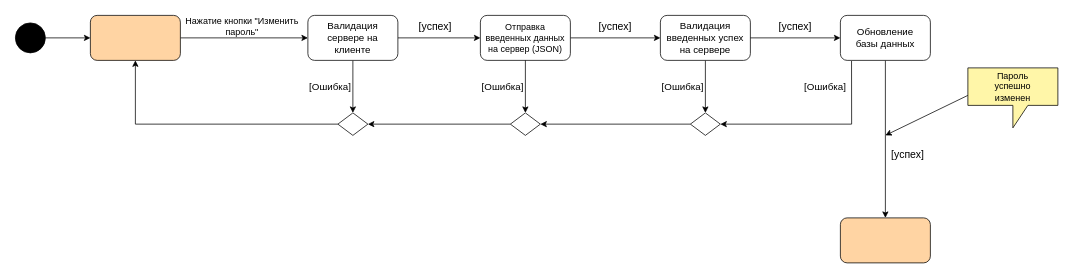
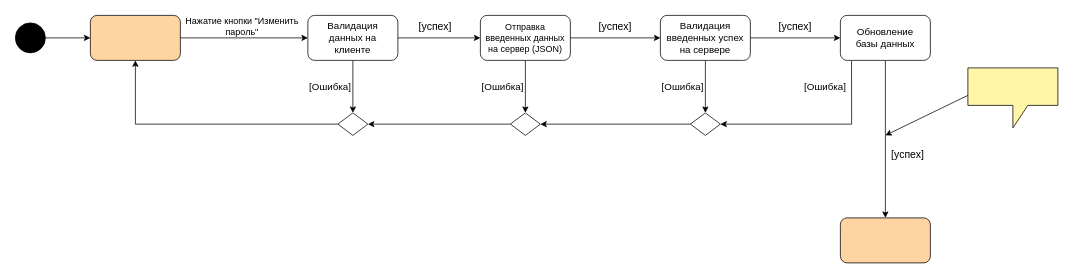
  <mxCell id="0" />
  <mxCell id="1" parent="0" />
  <mxCell id="2" style="edgeStyle=orthogonalEdgeStyle;rounded=0;orthogonalLoop=1;jettySize=auto;html=1;exitX=1;exitY=0.5;exitDx=0;exitDy=0;entryX=0;entryY=0.5;entryDx=0;entryDy=0;" edge="1" parent="1" source="3" target="5"><mxGeometry relative="1" as="geometry" /></mxCell>
  <mxCell id="3" value="" style="ellipse;whiteSpace=wrap;html=1;aspect=fixed;fillColor=#000000;" vertex="1" parent="1"><mxGeometry y="30" width="40" height="40" as="geometry" x="20" /></mxCell>
  <mxCell id="4" style="edgeStyle=orthogonalEdgeStyle;rounded=0;orthogonalLoop=1;jettySize=auto;html=1;exitX=1;exitY=0.5;exitDx=0;exitDy=0;entryX=0;entryY=0.5;entryDx=0;entryDy=0;" edge="1" parent="1" source="5" target="8"><mxGeometry relative="1" as="geometry" /></mxCell>
  <mxCell id="5" value="" style="rounded=1;whiteSpace=wrap;html=1;fillColor=#FFD4A3;" vertex="1" parent="1"><mxGeometry x="120" y="20" width="120" height="60" as="geometry" /></mxCell>
  <mxCell id="6" style="edgeStyle=orthogonalEdgeStyle;rounded=0;orthogonalLoop=1;jettySize=auto;html=1;exitX=0.5;exitY=1;exitDx=0;exitDy=0;entryX=0.5;entryY=0;entryDx=0;entryDy=0;" edge="1" parent="1" source="8" target="12"><mxGeometry relative="1" as="geometry" /></mxCell>
  <mxCell id="7" style="edgeStyle=orthogonalEdgeStyle;rounded=0;orthogonalLoop=1;jettySize=auto;html=1;exitX=1;exitY=0.5;exitDx=0;exitDy=0;entryX=0;entryY=0.5;entryDx=0;entryDy=0;" edge="1" parent="1" source="8" target="14"><mxGeometry relative="1" as="geometry" /></mxCell>
  <mxCell id="8" value="" style="rounded=1;whiteSpace=wrap;html=1;" vertex="1" parent="1"><mxGeometry x="410" y="20" width="120" height="60" as="geometry" /></mxCell>
  <mxCell id="9" value="Нажатие кнопки &quot;Изменить пароль&quot;" style="text;strokeColor=none;align=center;fillColor=none;html=1;verticalAlign=middle;whiteSpace=wrap;rounded=0;" vertex="1" parent="1"><mxGeometry x="235" y="20" width="175" height="30" as="geometry" /></mxCell>
- <mxCell id="10" value="Валидация сервере на клиенте" style="text;strokeColor=none;align=center;fillColor=none;html=1;verticalAlign=middle;whiteSpace=wrap;rounded=0;fontSize=13;" vertex="1" parent="1"><mxGeometry x="415" y="30" width="110" height="40" as="geometry" /></mxCell>
+ <mxCell id="10" value="Валидация данных на клиенте" style="text;strokeColor=none;align=center;fillColor=none;html=1;verticalAlign=middle;whiteSpace=wrap;rounded=0;fontSize=13;" vertex="1" parent="1"><mxGeometry x="415" y="30" width="110" height="40" as="geometry" /></mxCell>
  <mxCell id="11" style="edgeStyle=orthogonalEdgeStyle;rounded=0;orthogonalLoop=1;jettySize=auto;html=1;exitX=0;exitY=0.5;exitDx=0;exitDy=0;entryX=0.5;entryY=1;entryDx=0;entryDy=0;" edge="1" parent="1" source="12" target="5"><mxGeometry relative="1" as="geometry" /></mxCell>
  <mxCell id="12" value="" style="rhombus;whiteSpace=wrap;html=1;" vertex="1" parent="1"><mxGeometry x="450" y="150" width="40" height="30" as="geometry" /></mxCell>
  <mxCell id="13" style="edgeStyle=orthogonalEdgeStyle;rounded=0;orthogonalLoop=1;jettySize=auto;html=1;exitX=1;exitY=0.5;exitDx=0;exitDy=0;entryX=0;entryY=0.5;entryDx=0;entryDy=0;" edge="1" parent="1" source="14" target="23"><mxGeometry relative="1" as="geometry" /></mxCell>
  <mxCell id="14" value="" style="rounded=1;whiteSpace=wrap;html=1;" vertex="1" parent="1"><mxGeometry x="640" y="20" width="120" height="60" as="geometry" /></mxCell>
  <mxCell id="15" value="[успех]" style="text;strokeColor=none;align=center;fillColor=none;html=1;verticalAlign=middle;whiteSpace=wrap;rounded=0;fontSize=14;" vertex="1" parent="1"><mxGeometry x="550" y="20" width="60" height="30" as="geometry" /></mxCell>
  <mxCell id="16" value="[Ошибка]" style="text;strokeColor=none;align=center;fillColor=none;html=1;verticalAlign=middle;whiteSpace=wrap;rounded=0;fontSize=13;" vertex="1" parent="1"><mxGeometry x="410" y="100" width="60" height="30" as="geometry" /></mxCell>
  <mxCell id="17" style="edgeStyle=orthogonalEdgeStyle;rounded=0;orthogonalLoop=1;jettySize=auto;html=1;exitX=0.5;exitY=1;exitDx=0;exitDy=0;entryX=0.5;entryY=0;entryDx=0;entryDy=0;" edge="1" parent="1" source="18" target="20"><mxGeometry relative="1" as="geometry" /></mxCell>
  <mxCell id="18" value="Отправка введенных данных на сервер (JSON)" style="text;strokeColor=none;align=center;fillColor=none;html=1;verticalAlign=middle;whiteSpace=wrap;rounded=0;" vertex="1" parent="1"><mxGeometry x="645" y="20" width="110" height="60" as="geometry" /></mxCell>
  <mxCell id="19" style="edgeStyle=orthogonalEdgeStyle;rounded=0;orthogonalLoop=1;jettySize=auto;html=1;exitX=0;exitY=0.5;exitDx=0;exitDy=0;entryX=1;entryY=0.5;entryDx=0;entryDy=0;" edge="1" parent="1" source="20" target="12"><mxGeometry relative="1" as="geometry" /></mxCell>
  <mxCell id="20" value="" style="rhombus;whiteSpace=wrap;html=1;" vertex="1" parent="1"><mxGeometry x="680" y="150" width="40" height="30" as="geometry" /></mxCell>
  <mxCell id="21" value="[Ошибка]" style="text;strokeColor=none;align=center;fillColor=none;html=1;verticalAlign=middle;whiteSpace=wrap;rounded=0;fontSize=13;" vertex="1" parent="1"><mxGeometry x="640" y="100" width="60" height="30" as="geometry" /></mxCell>
  <mxCell id="22" style="edgeStyle=orthogonalEdgeStyle;rounded=0;orthogonalLoop=1;jettySize=auto;html=1;exitX=0.5;exitY=1;exitDx=0;exitDy=0;entryX=0.5;entryY=0;entryDx=0;entryDy=0;" edge="1" parent="1" source="23" target="25"><mxGeometry relative="1" as="geometry" /></mxCell>
  <mxCell id="23" value="" style="rounded=1;whiteSpace=wrap;html=1;" vertex="1" parent="1"><mxGeometry x="880" y="20" width="120" height="60" as="geometry" /></mxCell>
  <mxCell id="24" style="edgeStyle=orthogonalEdgeStyle;rounded=0;orthogonalLoop=1;jettySize=auto;html=1;exitX=0;exitY=0.5;exitDx=0;exitDy=0;entryX=1;entryY=0.5;entryDx=0;entryDy=0;" edge="1" parent="1" source="25" target="20"><mxGeometry relative="1" as="geometry" /></mxCell>
  <mxCell id="25" value="" style="rhombus;whiteSpace=wrap;html=1;" vertex="1" parent="1"><mxGeometry x="920" y="150" width="40" height="30" as="geometry" /></mxCell>
  <mxCell id="26" value="[Ошибка]" style="text;strokeColor=none;align=center;fillColor=none;html=1;verticalAlign=middle;whiteSpace=wrap;rounded=0;fontSize=13;" vertex="1" parent="1"><mxGeometry x="880" y="100" width="60" height="30" as="geometry" /></mxCell>
  <mxCell id="27" value="[успех]" style="text;strokeColor=none;align=center;fillColor=none;html=1;verticalAlign=middle;whiteSpace=wrap;rounded=0;fontSize=14;" vertex="1" parent="1"><mxGeometry x="790" y="20" width="60" height="30" as="geometry" /></mxCell>
  <mxCell id="28" style="edgeStyle=orthogonalEdgeStyle;rounded=0;orthogonalLoop=1;jettySize=auto;html=1;exitX=1;exitY=0.5;exitDx=0;exitDy=0;entryX=0;entryY=0.5;entryDx=0;entryDy=0;" edge="1" parent="1" source="29" target="31"><mxGeometry relative="1" as="geometry" /></mxCell>
  <mxCell id="29" value="Валидация введенных успех на сервере" style="text;strokeColor=none;align=center;fillColor=none;html=1;verticalAlign=middle;whiteSpace=wrap;rounded=0;fontSize=13;" vertex="1" parent="1"><mxGeometry x="880" y="25" width="120" height="50" as="geometry" /></mxCell>
  <mxCell id="30" style="edgeStyle=orthogonalEdgeStyle;rounded=0;orthogonalLoop=1;jettySize=auto;html=1;exitX=0.5;exitY=1;exitDx=0;exitDy=0;entryX=0.5;entryY=0;entryDx=0;entryDy=0;" edge="1" parent="1" source="31" target="35"><mxGeometry relative="1" as="geometry" /></mxCell>
  <mxCell id="31" value="" style="rounded=1;whiteSpace=wrap;html=1;" vertex="1" parent="1"><mxGeometry x="1120" y="20" width="120" height="60" as="geometry" /></mxCell>
  <mxCell id="32" value="" style="endArrow=classic;html=1;rounded=0;exitX=0.124;exitY=1.014;exitDx=0;exitDy=0;exitPerimeter=0;entryX=1;entryY=0.5;entryDx=0;entryDy=0;" edge="1" parent="1" source="31" target="25"><mxGeometry width="50" height="50" relative="1" as="geometry"><mxPoint x="1010" y="120" as="sourcePoint" /><mxPoint x="1060" y="70" as="targetPoint" /><Array as="points"><mxPoint x="1135" y="165" /></Array></mxGeometry></mxCell>
  <mxCell id="33" value="[Ошибка]" style="text;strokeColor=none;align=center;fillColor=none;html=1;verticalAlign=middle;whiteSpace=wrap;rounded=0;fontSize=13;" vertex="1" parent="1"><mxGeometry x="1070" y="100" width="60" height="30" as="geometry" /></mxCell>
  <mxCell id="34" value="[успех]" style="text;strokeColor=none;align=center;fillColor=none;html=1;verticalAlign=middle;whiteSpace=wrap;rounded=0;fontSize=14;" vertex="1" parent="1"><mxGeometry x="1030" y="20" width="60" height="30" as="geometry" /></mxCell>
  <mxCell id="35" value="" style="rounded=1;whiteSpace=wrap;html=1;fillColor=#FFD4A3;" vertex="1" parent="1"><mxGeometry x="1120" y="290" width="120" height="60" as="geometry" /></mxCell>
  <mxCell id="36" value="[успех]" style="text;strokeColor=none;align=center;fillColor=none;html=1;verticalAlign=middle;whiteSpace=wrap;rounded=0;fontSize=14;" vertex="1" parent="1"><mxGeometry x="1180" y="190" width="60" height="30" as="geometry" /></mxCell>
  <mxCell id="37" value="Обновление базы данных" style="text;strokeColor=none;align=center;fillColor=none;html=1;verticalAlign=middle;whiteSpace=wrap;rounded=0;fontSize=13;" vertex="1" parent="1"><mxGeometry x="1135" y="30" width="90" height="40" as="geometry" /></mxCell>
  <mxCell id="38" value="" style="shape=callout;whiteSpace=wrap;html=1;perimeter=calloutPerimeter;fillColor=#FFF6A8;" vertex="1" parent="1"><mxGeometry x="1290" y="90" width="120" height="80" as="geometry" /></mxCell>
  <mxCell id="39" value="" style="endArrow=classic;html=1;rounded=0;exitX=-0.001;exitY=0.459;exitDx=0;exitDy=0;exitPerimeter=0;" edge="1" parent="1" source="38"><mxGeometry width="50" height="50" relative="1" as="geometry"><mxPoint x="1080" y="230" as="sourcePoint" /><mxPoint x="1180" y="180" as="targetPoint" /></mxGeometry></mxCell>
- <mxCell id="40" value="Пароль успешно изменен" style="text;strokeColor=none;align=center;fillColor=none;html=1;verticalAlign=middle;whiteSpace=wrap;rounded=0;" vertex="1" parent="1"><mxGeometry x="1315" y="95" width="70" height="40" as="geometry" /></mxCell>
